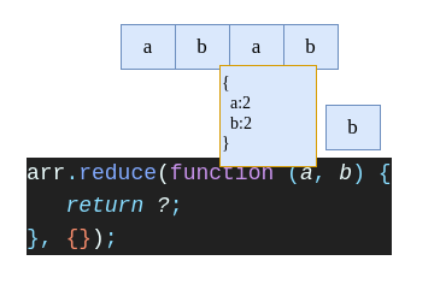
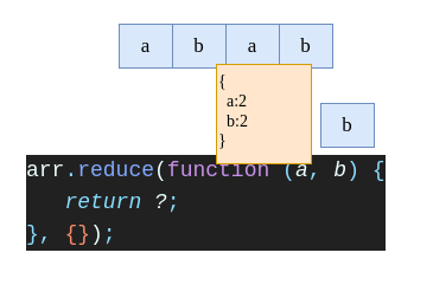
  <mxCell id="0" />
  <mxCell id="1" parent="0" />
  <mxCell id="2" value="a" style="rounded=0;whiteSpace=wrap;html=1;fillColor=#dae8fc;strokeColor=#6c8ebf;fontFamily=Roboto Mono;fontSize=17;" parent="1" vertex="1"><mxGeometry x="100" y="20" width="45" height="37" as="geometry" /></mxCell>
  <mxCell id="3" value="b" style="rounded=0;whiteSpace=wrap;html=1;fillColor=#dae8fc;strokeColor=#6c8ebf;fontFamily=Roboto Mono;fontSize=17;" parent="1" vertex="1"><mxGeometry x="145" y="20" width="45" height="37" as="geometry" /></mxCell>
  <mxCell id="4" value="a" style="rounded=0;whiteSpace=wrap;html=1;fillColor=#dae8fc;strokeColor=#6c8ebf;fontFamily=Roboto Mono;fontSize=17;" parent="1" vertex="1"><mxGeometry x="190" y="20" width="45" height="37" as="geometry" /></mxCell>
  <mxCell id="5" value="b" style="rounded=0;whiteSpace=wrap;html=1;fillColor=#dae8fc;strokeColor=#6c8ebf;fontFamily=Roboto Mono;fontSize=17;" parent="1" vertex="1"><mxGeometry x="235" y="20" width="45" height="37" as="geometry" /></mxCell>
  <mxCell id="6" value="&lt;div style=&quot;background-color: rgb(33 , 33 , 33) ; font-family: &amp;#34;roboto mono&amp;#34; , &amp;#34;menlo&amp;#34; , &amp;#34;monaco&amp;#34; , &amp;#34;courier new&amp;#34; , monospace , &amp;#34;menlo&amp;#34; , &amp;#34;monaco&amp;#34; , &amp;#34;courier new&amp;#34; , monospace ; font-weight: normal ; font-size: 18px ; line-height: 27px&quot;&gt;&lt;div style=&quot;color: rgb(238 , 255 , 255)&quot;&gt;&lt;span style=&quot;color: #eeffff&quot;&gt;arr&lt;/span&gt;&lt;span style=&quot;color: #89ddff&quot;&gt;.&lt;/span&gt;&lt;span style=&quot;color: #82aaff&quot;&gt;reduce&lt;/span&gt;&lt;span style=&quot;color: #eeffff&quot;&gt;(&lt;/span&gt;&lt;span style=&quot;color: #c792ea&quot;&gt;function&lt;/span&gt;&lt;span style=&quot;color: #eeffff&quot;&gt; &lt;/span&gt;&lt;span style=&quot;color: #89ddff&quot;&gt;(&lt;/span&gt;&lt;span style=&quot;color: #eeffff ; font-style: italic&quot;&gt;a&lt;/span&gt;&lt;span style=&quot;color: #89ddff&quot;&gt;,&lt;/span&gt;&lt;span style=&quot;color: #eeffff&quot;&gt; &lt;/span&gt;&lt;span style=&quot;color: #eeffff ; font-style: italic&quot;&gt;b&lt;/span&gt;&lt;span style=&quot;color: #89ddff&quot;&gt;)&lt;/span&gt;&lt;span style=&quot;color: #eeffff&quot;&gt; &lt;/span&gt;&lt;span style=&quot;color: #89ddff&quot;&gt;{&lt;/span&gt;&lt;/div&gt;&lt;div&gt;&lt;span style=&quot;color: #f07178&quot;&gt;&lt;/span&gt;&lt;span style=&quot;color: rgb(137 , 221 , 255) ; font-style: italic&quot;&gt;&amp;nbsp; &amp;nbsp;return&lt;/span&gt;&lt;span style=&quot;color: rgb(240 , 113 , 120)&quot;&gt;&amp;nbsp;&lt;/span&gt;&lt;font color=&quot;#eeffff&quot;&gt;&lt;i&gt;?&lt;/i&gt;&lt;/font&gt;&lt;span style=&quot;color: rgb(137 , 221 , 255)&quot;&gt;;&lt;/span&gt;&lt;/div&gt;&lt;div&gt;&lt;span style=&quot;color: rgb(137 , 221 , 255)&quot;&gt;},&lt;/span&gt;&lt;font color=&quot;#f78c6c&quot;&gt;&amp;nbsp;{}&lt;/font&gt;&lt;span style=&quot;color: rgb(238 , 255 , 255)&quot;&gt;)&lt;/span&gt;&lt;span style=&quot;color: rgb(137 , 221 , 255)&quot;&gt;;&lt;/span&gt;&lt;/div&gt;&lt;/div&gt;" style="text;whiteSpace=wrap;html=1;" parent="1" vertex="1"><mxGeometry x="20.004" y="124" width="322" height="95" as="geometry" /></mxCell>
- <mxCell id="7" value="{&lt;br&gt;&amp;nbsp; a:2&lt;br&gt;&amp;nbsp; b:2&lt;br&gt;}" style="rounded=0;whiteSpace=wrap;html=1;fillColor=#dae8fc;strokeColor=#d79b00;fontFamily=Roboto Mono;fontSize=14;verticalAlign=top;align=left;" parent="1" vertex="1"><mxGeometry x="182" y="54" width="80" height="84" as="geometry" /></mxCell>
+ <mxCell id="7" value="{&lt;br&gt;&amp;nbsp; a:2&lt;br&gt;&amp;nbsp; b:2&lt;br&gt;}" style="rounded=0;whiteSpace=wrap;html=1;fillColor=#ffe6cc;strokeColor=#d79b00;fontFamily=Roboto Mono;fontSize=14;verticalAlign=top;align=left;" parent="1" vertex="1"><mxGeometry x="182" y="54" width="80" height="84" as="geometry" /></mxCell>
  <mxCell id="8" value="b" style="rounded=0;whiteSpace=wrap;html=1;fillColor=#dae8fc;strokeColor=#6c8ebf;fontFamily=Roboto Mono;fontSize=17;" vertex="1" parent="1"><mxGeometry x="270" y="87" width="45" height="37" as="geometry" /></mxCell>
